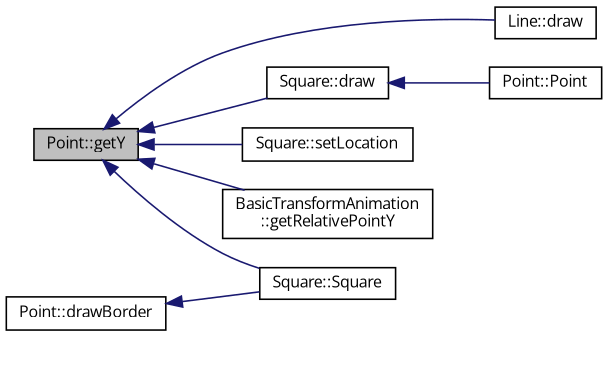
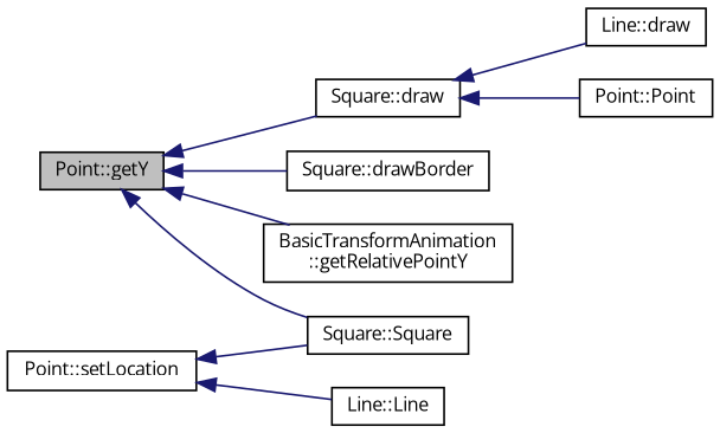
  digraph {
    fontname="Open Sans"
    rankdir=LR
    node [color=black fillcolor=white fontname="Open Sans" fontsize=10 shape=record style=filled]
    edge [color=midnightblue dir=back fontname="Open Sans" fontsize=10 labelfontname=Helvetica labelfontsize=10 style=solid]
    n1 [fillcolor=grey75 fontcolor=black height=0.2 label="Point::getY" width=0.4]
    n2 [height=0.2 label="Line::draw" width=0.4]
    n3 [height=0.2 label="Square::draw" width=0.4]
-   n4 [height=0.2 label="Square::setLocation" width=0.4]
+   n4 [height=0.2 label="Square::drawBorder" width=0.4]
    n5 [height=0.2 label="BasicTransformAnimation\l::getRelativePointY" width=0.4]
    n6 [height=0.2 label="Square::Square" width=0.4]
-   n7 [height=0.2 label="Point::drawBorder" width=0.4]
+   n7 [height=0.2 label="Point::setLocation" width=0.4]
+   n8 [height=0.2 label="Line::Line" width=0.4]
    n9 [height=0.2 label="Point::Point" width=0.4]
-   n1 -> n2
+   n3 -> n2
    n1 -> n3
    n1 -> n4
    n1 -> n5
    n1 -> n6
    n3 -> n9
    n7 -> n6
+   n7 -> n8
  }
